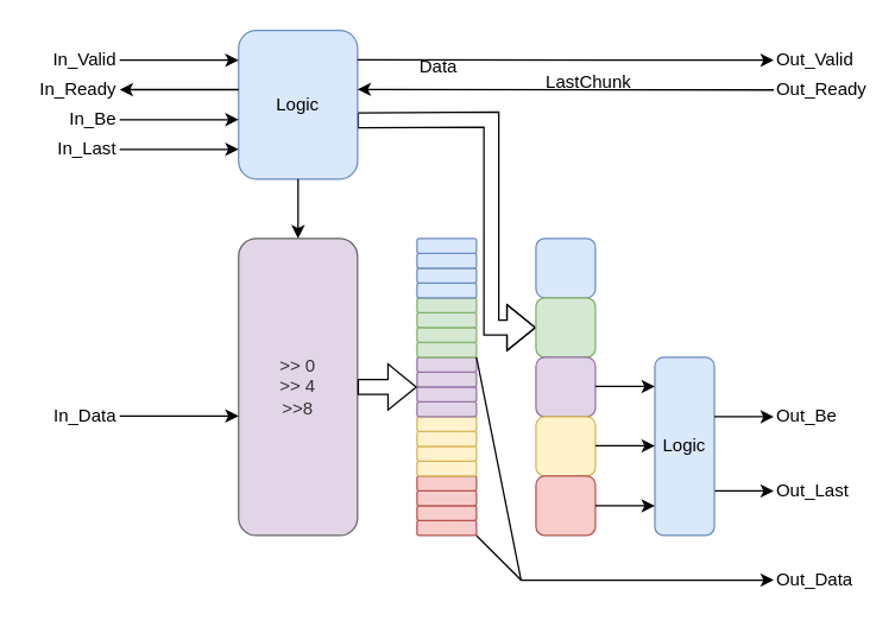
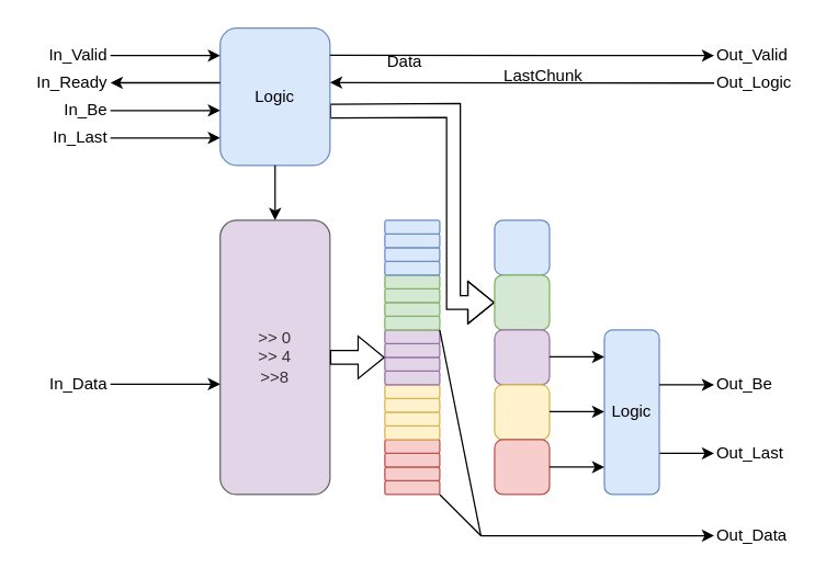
  <mxCell id="0" />
  <mxCell id="1" parent="0" />
  <mxCell id="2" value="" style="shape=flexArrow;endArrow=classic;html=1;rounded=0;entryX=0;entryY=0.5;entryDx=0;entryDy=0;exitX=1;exitY=0.605;exitDx=0;exitDy=0;exitPerimeter=0;" edge="1" parent="1" source="4" target="27"><mxGeometry width="50" height="50" relative="1" as="geometry"><mxPoint x="250" y="80" as="sourcePoint" /><mxPoint x="300" y="170" as="targetPoint" /><Array as="points"><mxPoint x="330" y="80" /><mxPoint x="330" y="220" /></Array></mxGeometry></mxCell>
  <mxCell id="3" value="In_Valid" style="text;html=1;align=right;verticalAlign=middle;whiteSpace=wrap;rounded=0;" parent="1" vertex="1"><mxGeometry x="20" y="30" width="60" height="20" as="geometry" /></mxCell>
  <mxCell id="4" value="Logic" style="rounded=1;whiteSpace=wrap;html=1;fillColor=#dae8fc;strokeColor=#6c8ebf;fontColor=#000000;" vertex="1" parent="1"><mxGeometry x="160" y="20" width="80" height="100" as="geometry" /></mxCell>
  <mxCell id="5" value="&lt;div&gt;&lt;span style=&quot;background-color: transparent; color: light-dark(rgb(51, 51, 51), rgb(193, 193, 193));&quot;&gt;&amp;gt;&amp;gt; 0&lt;/span&gt;&lt;br&gt;&lt;/div&gt;&lt;div&gt;&amp;gt;&amp;gt; 4&lt;/div&gt;&lt;div&gt;&amp;gt;&amp;gt;8&lt;/div&gt;" style="rounded=1;whiteSpace=wrap;html=1;fillColor=#e1d5e7;strokeColor=#666666;fontColor=#333333;" vertex="1" parent="1"><mxGeometry x="160" y="160" width="80" height="200" as="geometry" /></mxCell>
  <mxCell id="6" value="" style="rounded=1;whiteSpace=wrap;html=1;fillColor=#f8cecc;strokeColor=#b85450;" vertex="1" parent="1"><mxGeometry x="280" y="350" width="40" height="10" as="geometry" /></mxCell>
  <mxCell id="7" value="" style="rounded=1;whiteSpace=wrap;html=1;fillColor=#f8cecc;strokeColor=#b85450;" vertex="1" parent="1"><mxGeometry x="280" y="340" width="40" height="10" as="geometry" /></mxCell>
  <mxCell id="8" value="" style="rounded=1;whiteSpace=wrap;html=1;fillColor=#f8cecc;strokeColor=#b85450;" vertex="1" parent="1"><mxGeometry x="280" y="330" width="40" height="10" as="geometry" /></mxCell>
  <mxCell id="9" value="" style="rounded=1;whiteSpace=wrap;html=1;fillColor=#f8cecc;strokeColor=#b85450;" vertex="1" parent="1"><mxGeometry x="280" y="320" width="40" height="10" as="geometry" /></mxCell>
  <mxCell id="10" value="" style="rounded=1;whiteSpace=wrap;html=1;fillColor=#fff2cc;strokeColor=#d6b656;" vertex="1" parent="1"><mxGeometry x="280" y="310" width="40" height="10" as="geometry" /></mxCell>
  <mxCell id="11" value="" style="rounded=1;whiteSpace=wrap;html=1;fillColor=#fff2cc;strokeColor=#d6b656;" vertex="1" parent="1"><mxGeometry x="280" y="300" width="40" height="10" as="geometry" /></mxCell>
  <mxCell id="12" value="" style="rounded=1;whiteSpace=wrap;html=1;fillColor=#fff2cc;strokeColor=#d6b656;" vertex="1" parent="1"><mxGeometry x="280" y="290" width="40" height="10" as="geometry" /></mxCell>
  <mxCell id="13" value="" style="rounded=1;whiteSpace=wrap;html=1;fillColor=#fff2cc;strokeColor=#d6b656;" vertex="1" parent="1"><mxGeometry x="280" y="280" width="40" height="10" as="geometry" /></mxCell>
  <mxCell id="14" value="" style="rounded=1;whiteSpace=wrap;html=1;fillColor=#e1d5e7;strokeColor=#9673a6;" vertex="1" parent="1"><mxGeometry x="280" y="270" width="40" height="10" as="geometry" /></mxCell>
  <mxCell id="15" value="" style="rounded=1;whiteSpace=wrap;html=1;fillColor=#e1d5e7;strokeColor=#9673a6;" vertex="1" parent="1"><mxGeometry x="280" y="260" width="40" height="10" as="geometry" /></mxCell>
  <mxCell id="16" value="" style="rounded=1;whiteSpace=wrap;html=1;fillColor=#e1d5e7;strokeColor=#9673a6;" vertex="1" parent="1"><mxGeometry x="280" y="250" width="40" height="10" as="geometry" /></mxCell>
  <mxCell id="17" value="" style="rounded=1;whiteSpace=wrap;html=1;fillColor=#e1d5e7;strokeColor=#9673a6;" vertex="1" parent="1"><mxGeometry x="280" y="240" width="40" height="10" as="geometry" /></mxCell>
  <mxCell id="18" value="" style="rounded=1;whiteSpace=wrap;html=1;fillColor=#d5e8d4;strokeColor=#82b366;" vertex="1" parent="1"><mxGeometry x="280" y="230" width="40" height="10" as="geometry" /></mxCell>
  <mxCell id="19" value="" style="rounded=1;whiteSpace=wrap;html=1;fillColor=#d5e8d4;strokeColor=#82b366;" vertex="1" parent="1"><mxGeometry x="280" y="220" width="40" height="10" as="geometry" /></mxCell>
  <mxCell id="20" value="" style="rounded=1;whiteSpace=wrap;html=1;fillColor=#d5e8d4;strokeColor=#82b366;" vertex="1" parent="1"><mxGeometry x="280" y="210" width="40" height="10" as="geometry" /></mxCell>
  <mxCell id="21" value="" style="rounded=1;whiteSpace=wrap;html=1;fillColor=#d5e8d4;strokeColor=#82b366;" vertex="1" parent="1"><mxGeometry x="280" y="200" width="40" height="10" as="geometry" /></mxCell>
  <mxCell id="22" value="" style="rounded=1;whiteSpace=wrap;html=1;fillColor=#dae8fc;strokeColor=#6c8ebf;" vertex="1" parent="1"><mxGeometry x="280" y="190" width="40" height="10" as="geometry" /></mxCell>
  <mxCell id="23" value="" style="rounded=1;whiteSpace=wrap;html=1;fillColor=#dae8fc;strokeColor=#6c8ebf;" vertex="1" parent="1"><mxGeometry x="280" y="180" width="40" height="10" as="geometry" /></mxCell>
  <mxCell id="24" value="" style="rounded=1;whiteSpace=wrap;html=1;fillColor=#dae8fc;strokeColor=#6c8ebf;" vertex="1" parent="1"><mxGeometry x="280" y="170" width="40" height="10" as="geometry" /></mxCell>
  <mxCell id="25" value="" style="rounded=1;whiteSpace=wrap;html=1;fillColor=#dae8fc;strokeColor=#6c8ebf;" vertex="1" parent="1"><mxGeometry x="280" y="160" width="40" height="10" as="geometry" /></mxCell>
  <mxCell id="26" value="" style="rounded=1;whiteSpace=wrap;html=1;fillColor=#dae8fc;strokeColor=#6c8ebf;" vertex="1" parent="1"><mxGeometry x="360" y="160" width="40" height="40" as="geometry" /></mxCell>
  <mxCell id="27" value="" style="rounded=1;whiteSpace=wrap;html=1;fillColor=#d5e8d4;strokeColor=#82b366;" vertex="1" parent="1"><mxGeometry x="360" y="200" width="40" height="40" as="geometry" /></mxCell>
  <mxCell id="28" value="" style="rounded=1;whiteSpace=wrap;html=1;fillColor=#e1d5e7;strokeColor=#9673a6;" vertex="1" parent="1"><mxGeometry x="360" y="240" width="40" height="40" as="geometry" /></mxCell>
  <mxCell id="29" value="" style="rounded=1;whiteSpace=wrap;html=1;fillColor=#fff2cc;strokeColor=#d6b656;" vertex="1" parent="1"><mxGeometry x="360" y="280" width="40" height="40" as="geometry" /></mxCell>
  <mxCell id="30" value="" style="rounded=1;whiteSpace=wrap;html=1;fillColor=#f8cecc;strokeColor=#b85450;" vertex="1" parent="1"><mxGeometry x="360" y="320" width="40" height="40" as="geometry" /></mxCell>
  <mxCell id="31" value="" style="shape=flexArrow;endArrow=classic;html=1;rounded=0;entryX=0;entryY=1;entryDx=0;entryDy=0;exitX=1;exitY=0.5;exitDx=0;exitDy=0;" edge="1" parent="1" source="5" target="16"><mxGeometry width="50" height="50" relative="1" as="geometry"><mxPoint x="240" y="260" as="sourcePoint" /><mxPoint x="290" y="210" as="targetPoint" /></mxGeometry></mxCell>
  <mxCell id="32" value="" style="endArrow=classic;html=1;rounded=0;" edge="1" parent="1"><mxGeometry width="50" height="50" relative="1" as="geometry"><mxPoint x="350" y="390" as="sourcePoint" /><mxPoint x="520" y="390" as="targetPoint" /></mxGeometry></mxCell>
  <mxCell id="33" value="" style="endArrow=none;html=1;rounded=0;" edge="1" parent="1"><mxGeometry width="50" height="50" relative="1" as="geometry"><mxPoint x="320" y="240" as="sourcePoint" /><mxPoint x="350" y="390" as="targetPoint" /></mxGeometry></mxCell>
  <mxCell id="34" value="" style="endArrow=none;html=1;rounded=0;" edge="1" parent="1"><mxGeometry width="50" height="50" relative="1" as="geometry"><mxPoint x="320" y="360" as="sourcePoint" /><mxPoint x="350" y="390" as="targetPoint" /></mxGeometry></mxCell>
  <mxCell id="35" value="" style="endArrow=classic;html=1;rounded=0;" edge="1" parent="1"><mxGeometry width="50" height="50" relative="1" as="geometry"><mxPoint x="480" y="330" as="sourcePoint" /><mxPoint x="520" y="330" as="targetPoint" /></mxGeometry></mxCell>
  <mxCell id="36" value="" style="endArrow=classic;html=1;rounded=0;exitX=0.5;exitY=1;exitDx=0;exitDy=0;" edge="1" parent="1" source="4" target="5"><mxGeometry width="50" height="50" relative="1" as="geometry"><mxPoint x="490" y="340" as="sourcePoint" /><mxPoint x="530" y="340" as="targetPoint" /></mxGeometry></mxCell>
  <mxCell id="37" value="" style="endArrow=classic;html=1;rounded=0;" edge="1" parent="1"><mxGeometry width="50" height="50" relative="1" as="geometry"><mxPoint x="80" y="40" as="sourcePoint" /><mxPoint x="160" y="40" as="targetPoint" /></mxGeometry></mxCell>
  <mxCell id="38" value="" style="endArrow=classic;html=1;rounded=0;" edge="1" parent="1"><mxGeometry width="50" height="50" relative="1" as="geometry"><mxPoint x="80" y="279.52" as="sourcePoint" /><mxPoint x="160" y="279.52" as="targetPoint" /></mxGeometry></mxCell>
  <mxCell id="39" value="" style="endArrow=none;html=1;rounded=0;startArrow=classic;startFill=1;endFill=0;" edge="1" parent="1"><mxGeometry width="50" height="50" relative="1" as="geometry"><mxPoint x="80" y="59.8" as="sourcePoint" /><mxPoint x="160" y="59.8" as="targetPoint" /></mxGeometry></mxCell>
  <mxCell id="40" value="In_Ready" style="text;html=1;align=right;verticalAlign=middle;whiteSpace=wrap;rounded=0;" vertex="1" parent="1"><mxGeometry x="20" y="50" width="60" height="20" as="geometry" /></mxCell>
  <mxCell id="41" value="In_Be" style="text;html=1;align=right;verticalAlign=middle;whiteSpace=wrap;rounded=0;" vertex="1" parent="1"><mxGeometry x="20" y="70" width="60" height="20" as="geometry" /></mxCell>
  <mxCell id="42" value="" style="endArrow=classic;html=1;rounded=0;" edge="1" parent="1"><mxGeometry width="50" height="50" relative="1" as="geometry"><mxPoint x="80" y="80" as="sourcePoint" /><mxPoint x="160" y="80" as="targetPoint" /></mxGeometry></mxCell>
  <mxCell id="43" value="" style="endArrow=classic;html=1;rounded=0;" edge="1" parent="1"><mxGeometry width="50" height="50" relative="1" as="geometry"><mxPoint x="80" y="100" as="sourcePoint" /><mxPoint x="160" y="100" as="targetPoint" /></mxGeometry></mxCell>
  <mxCell id="44" value="In_Last" style="text;html=1;align=right;verticalAlign=middle;whiteSpace=wrap;rounded=0;" vertex="1" parent="1"><mxGeometry x="20" y="90" width="60" height="20" as="geometry" /></mxCell>
  <mxCell id="45" value="In_Data" style="text;html=1;align=right;verticalAlign=middle;whiteSpace=wrap;rounded=0;" vertex="1" parent="1"><mxGeometry x="20" y="270" width="60" height="20" as="geometry" /></mxCell>
  <mxCell id="46" value="Out_Data" style="text;html=1;align=left;verticalAlign=middle;whiteSpace=wrap;rounded=0;" vertex="1" parent="1"><mxGeometry x="520" y="380" width="60" height="20" as="geometry" /></mxCell>
  <mxCell id="47" value="Out_Last" style="text;html=1;align=left;verticalAlign=middle;whiteSpace=wrap;rounded=0;" vertex="1" parent="1"><mxGeometry x="520" y="320" width="60" height="20" as="geometry" /></mxCell>
  <mxCell id="48" value="Logic" style="rounded=1;whiteSpace=wrap;html=1;fillColor=#dae8fc;strokeColor=#6c8ebf;fontColor=#000000;" vertex="1" parent="1"><mxGeometry x="440" y="240" width="40" height="120" as="geometry" /></mxCell>
  <mxCell id="49" value="" style="endArrow=classic;html=1;rounded=0;" edge="1" parent="1"><mxGeometry width="50" height="50" relative="1" as="geometry"><mxPoint x="480" y="280" as="sourcePoint" /><mxPoint x="520" y="280" as="targetPoint" /></mxGeometry></mxCell>
  <mxCell id="50" value="Out_Be" style="text;html=1;align=left;verticalAlign=middle;whiteSpace=wrap;rounded=0;" vertex="1" parent="1"><mxGeometry x="520" y="270" width="60" height="20" as="geometry" /></mxCell>
  <mxCell id="51" value="" style="endArrow=classic;html=1;rounded=0;" edge="1" parent="1"><mxGeometry width="50" height="50" relative="1" as="geometry"><mxPoint x="240" y="39.66" as="sourcePoint" /><mxPoint x="520" y="40" as="targetPoint" /></mxGeometry></mxCell>
  <mxCell id="52" value="" style="endArrow=none;html=1;rounded=0;startArrow=classic;startFill=1;endFill=0;" edge="1" parent="1"><mxGeometry width="50" height="50" relative="1" as="geometry"><mxPoint x="240" y="59.66" as="sourcePoint" /><mxPoint x="520" y="60" as="targetPoint" /></mxGeometry></mxCell>
  <mxCell id="53" value="Out_Valid" style="text;html=1;align=left;verticalAlign=middle;whiteSpace=wrap;rounded=0;" vertex="1" parent="1"><mxGeometry x="520" y="30" width="60" height="20" as="geometry" /></mxCell>
- <mxCell id="54" value="Out_Ready" style="text;html=1;align=left;verticalAlign=middle;whiteSpace=wrap;rounded=0;" vertex="1" parent="1"><mxGeometry x="520" y="50" width="60" height="20" as="geometry" /></mxCell>
+ <mxCell id="54" value="Out_Logic" style="text;html=1;align=left;verticalAlign=middle;whiteSpace=wrap;rounded=0;" vertex="1" parent="1"><mxGeometry x="520" y="50" width="60" height="20" as="geometry" /></mxCell>
  <mxCell id="55" value="" style="endArrow=classic;html=1;rounded=0;" edge="1" parent="1"><mxGeometry width="50" height="50" relative="1" as="geometry"><mxPoint x="400" y="259.6" as="sourcePoint" /><mxPoint x="440" y="259.6" as="targetPoint" /></mxGeometry></mxCell>
  <mxCell id="56" value="" style="endArrow=classic;html=1;rounded=0;" edge="1" parent="1"><mxGeometry width="50" height="50" relative="1" as="geometry"><mxPoint x="400" y="299.6" as="sourcePoint" /><mxPoint x="440" y="299.6" as="targetPoint" /></mxGeometry></mxCell>
  <mxCell id="57" value="" style="endArrow=classic;html=1;rounded=0;" edge="1" parent="1"><mxGeometry width="50" height="50" relative="1" as="geometry"><mxPoint x="400" y="340" as="sourcePoint" /><mxPoint x="440" y="340" as="targetPoint" /></mxGeometry></mxCell>
  <mxCell id="58" value="Data" style="text;html=1;align=left;verticalAlign=middle;whiteSpace=wrap;rounded=0;" vertex="1" parent="1"><mxGeometry x="280" y="35" width="60" height="20" as="geometry" /></mxCell>
  <mxCell id="59" value="LastChunk" style="text;html=1;align=left;verticalAlign=middle;whiteSpace=wrap;rounded=0;" vertex="1" parent="1"><mxGeometry x="365" y="45" width="60" height="20" as="geometry" /></mxCell>
